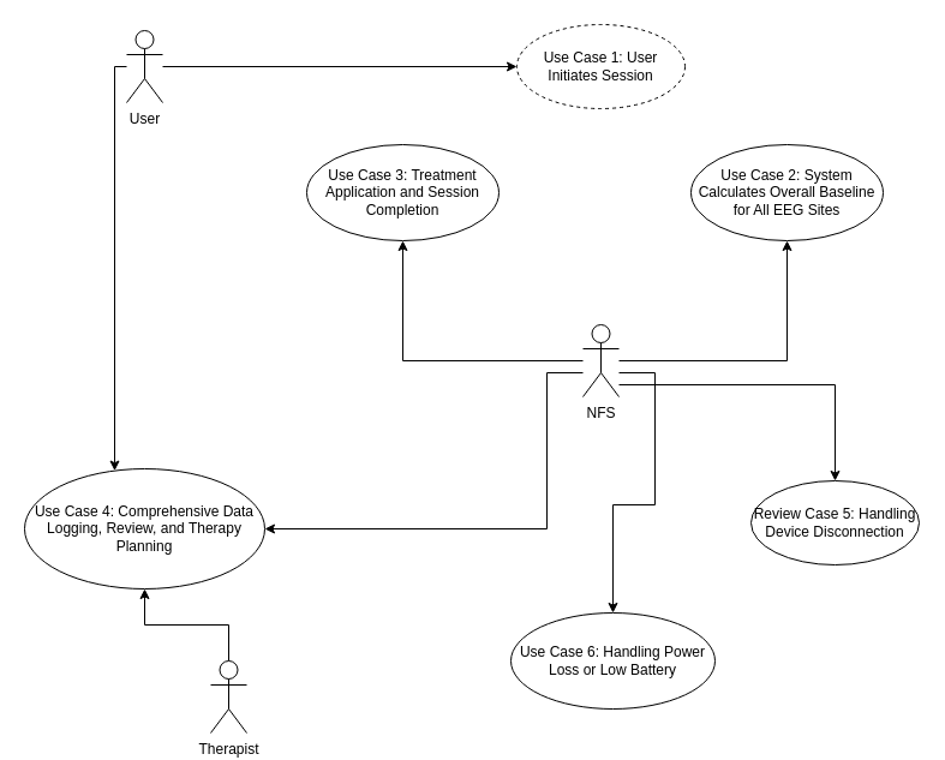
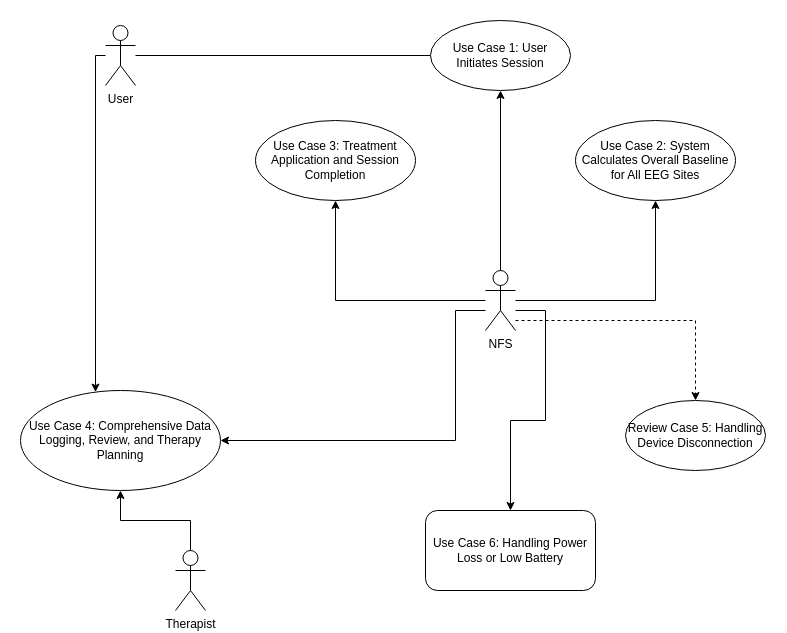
  <mxCell id="0" />
  <mxCell id="1" parent="0" />
  <mxCell id="2" style="edgeStyle=orthogonalEdgeStyle;rounded=0;orthogonalLoop=1;jettySize=auto;html=1;" edge="1" parent="1" source="3" target="17"><mxGeometry relative="1" as="geometry"><Array as="points"><mxPoint x="95" y="55" /></Array></mxGeometry></mxCell>
  <mxCell id="3" value="User" style="shape=umlActor;verticalLabelPosition=bottom;verticalAlign=top;html=1;" vertex="1" parent="1"><mxGeometry x="105" y="25" width="30" height="60" as="geometry" /></mxCell>
  <mxCell id="4" style="edgeStyle=orthogonalEdgeStyle;rounded=0;orthogonalLoop=1;jettySize=auto;html=1;" edge="1" parent="1" source="5" target="17"><mxGeometry relative="1" as="geometry" /></mxCell>
  <mxCell id="5" value="Therapist" style="shape=umlActor;verticalLabelPosition=bottom;verticalAlign=top;html=1;" vertex="1" parent="1"><mxGeometry x="175" y="550" width="30" height="60" as="geometry" /></mxCell>
+ <mxCell id="6" style="edgeStyle=orthogonalEdgeStyle;rounded=0;orthogonalLoop=1;jettySize=auto;html=1;" edge="1" parent="1" source="12" target="13"><mxGeometry relative="1" as="geometry" /></mxCell>
  <mxCell id="7" style="edgeStyle=orthogonalEdgeStyle;rounded=0;orthogonalLoop=1;jettySize=auto;html=1;" edge="1" parent="1" source="12" target="14"><mxGeometry relative="1" as="geometry" /></mxCell>
  <mxCell id="8" style="edgeStyle=orthogonalEdgeStyle;rounded=0;orthogonalLoop=1;jettySize=auto;html=1;" edge="1" parent="1" source="12" target="16"><mxGeometry relative="1" as="geometry" /></mxCell>
  <mxCell id="9" style="edgeStyle=orthogonalEdgeStyle;rounded=0;orthogonalLoop=1;jettySize=auto;html=1;" edge="1" parent="1" source="12" target="17"><mxGeometry relative="1" as="geometry"><Array as="points"><mxPoint x="455" y="310" /><mxPoint x="455" y="440" /></Array></mxGeometry></mxCell>
- <mxCell id="10" style="edgeStyle=orthogonalEdgeStyle;rounded=0;orthogonalLoop=1;jettySize=auto;html=1;" edge="1" parent="1" source="12" target="18"><mxGeometry relative="1" as="geometry"><Array as="points"><mxPoint x="695" y="320" /></Array></mxGeometry></mxCell>
+ <mxCell id="10" style="edgeStyle=orthogonalEdgeStyle;rounded=0;orthogonalLoop=1;jettySize=auto;html=1;dashed=1;" edge="1" parent="1" source="12" target="18"><mxGeometry relative="1" as="geometry"><Array as="points"><mxPoint x="695" y="320" /></Array></mxGeometry></mxCell>
  <mxCell id="11" style="edgeStyle=orthogonalEdgeStyle;rounded=0;orthogonalLoop=1;jettySize=auto;html=1;" edge="1" parent="1" source="12" target="19"><mxGeometry relative="1" as="geometry"><Array as="points"><mxPoint x="545" y="310" /><mxPoint x="545" y="420" /><mxPoint x="510" y="420" /></Array></mxGeometry></mxCell>
  <mxCell id="12" value="NFS" style="shape=umlActor;verticalLabelPosition=bottom;verticalAlign=top;html=1;" vertex="1" parent="1"><mxGeometry x="485" y="270" width="30" height="60" as="geometry" /></mxCell>
- <mxCell id="13" value="Use Case 1: User Initiates Session" style="ellipse;whiteSpace=wrap;html=1;dashed=1;" vertex="1" parent="1"><mxGeometry x="430" y="20" width="140" height="70" as="geometry" /></mxCell>
+ <mxCell id="13" value="Use Case 1: User Initiates Session" style="ellipse;whiteSpace=wrap;html=1;" vertex="1" parent="1"><mxGeometry x="430" y="20" width="140" height="70" as="geometry" /></mxCell>
  <mxCell id="14" value="Use Case 2: System Calculates Overall Baseline for All EEG Sites" style="ellipse;whiteSpace=wrap;html=1;" vertex="1" parent="1"><mxGeometry x="575" y="120" width="160" height="80" as="geometry" /></mxCell>
- <mxCell id="15" value="" style="edgeStyle=orthogonalEdgeStyle;rounded=0;orthogonalLoop=1;jettySize=auto;html=1;" edge="1" parent="1" source="3" target="13"><mxGeometry relative="1" as="geometry"><mxPoint x="235" y="150" as="sourcePoint" /><mxPoint x="500" y="90" as="targetPoint" /></mxGeometry></mxCell>
+ <mxCell id="15" value="" style="edgeStyle=orthogonalEdgeStyle;rounded=0;orthogonalLoop=1;jettySize=auto;html=1;endArrow=none;" edge="1" parent="1" source="3" target="13"><mxGeometry relative="1" as="geometry"><mxPoint x="235" y="150" as="sourcePoint" /><mxPoint x="500" y="90" as="targetPoint" /></mxGeometry></mxCell>
  <mxCell id="16" value="Use Case 3: Treatment Application and Session Completion" style="ellipse;whiteSpace=wrap;html=1;" vertex="1" parent="1"><mxGeometry x="255" y="120" width="160" height="80" as="geometry" /></mxCell>
  <mxCell id="17" value="&lt;div&gt;Use Case 4: Comprehensive Data Logging, Review, and Therapy&lt;/div&gt;&lt;div&gt;Planning&lt;/div&gt;" style="ellipse;whiteSpace=wrap;html=1;" vertex="1" parent="1"><mxGeometry x="20" y="390" width="200" height="100" as="geometry" /></mxCell>
  <mxCell id="18" value="Review Case 5: Handling Device Disconnection" style="ellipse;whiteSpace=wrap;html=1;" vertex="1" parent="1"><mxGeometry x="625" y="400" width="140" height="70" as="geometry" /></mxCell>
- <mxCell id="19" value="Use Case 6: Handling Power Loss or Low Battery" style="ellipse;whiteSpace=wrap;html=1;" vertex="1" parent="1"><mxGeometry x="425" y="510" width="170" height="80" as="geometry" /></mxCell>
+ <mxCell id="19" value="Use Case 6: Handling Power Loss or Low Battery" style="whiteSpace=wrap;html=1;rounded=1;" vertex="1" parent="1"><mxGeometry x="425" y="510" width="170" height="80" as="geometry" /></mxCell>
